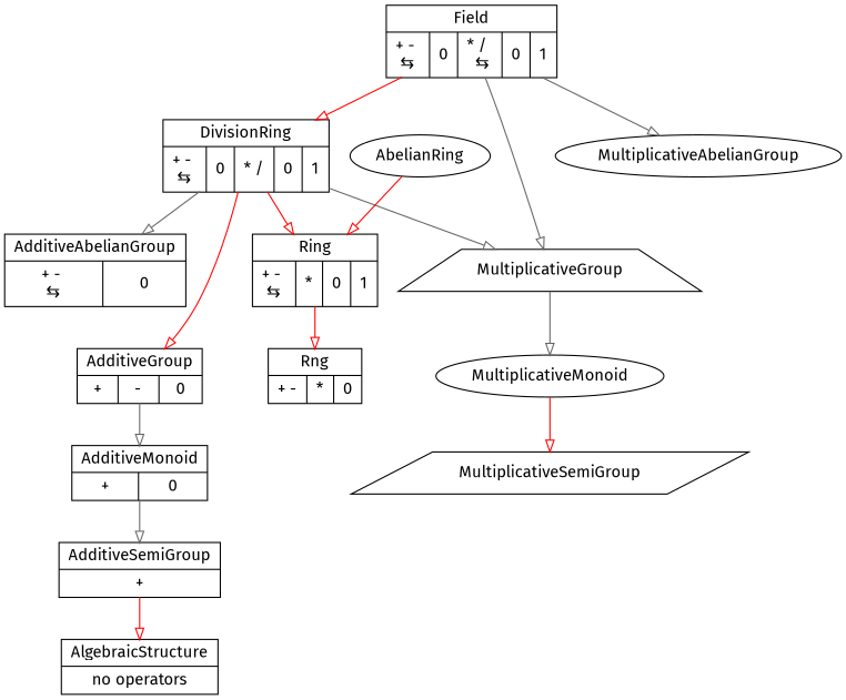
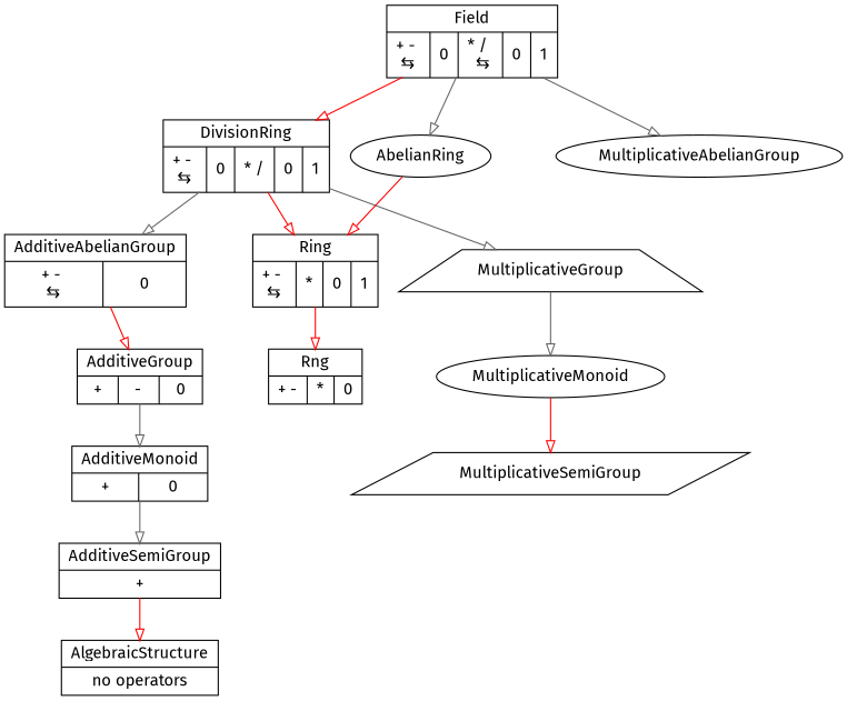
  digraph {
    fontname="Fira Sans"
    node [fontname="Fira Sans" shape=record]
    edge [arrowhead=empty color=red fontname="Fira Sans"]
    n1 [label="{AlgebraicStructure|no operators}"]
    n2 [label="{AdditiveSemiGroup|+}"]
    n3 [label="{AdditiveMonoid|{ + |  0 }}"]
    n4 [label="{AdditiveGroup|{ + | - |  0 }}"]
    n5 [label="{AdditiveAbelianGroup|{ + - \n⇆  | 0 }}"]
    n6 [label="{Rng|{ + - | * | 0 }}"]
    MultiplicativeSemiGroup [shape=parallelogram]
    n8 [label="{Ring|{ + - \n⇆ | * | 0 | 1 }}"]
    n9 [label="{DivisionRing|{ + - \n⇆ | 0 | * / | 0 | 1 }}"]
    MultiplicativeGroup [shape=trapezium]
    MultiplicativeMonoid [shape=ellipse]
    MultiplicativeAbelianGroup [shape=ellipse]
    n13 [label="{Field|{ + - \n⇆ | 0 | * / \n ⇆ | 0 | 1 }}"]
    AbelianRing [shape=ellipse]
    n2 -> n1
    n3 -> n2 [color=gray40]
    n4 -> n3 [color=gray40]
-   n9 -> n4
+   n5 -> n4
    n8 -> n6
    n9 -> n5 [color=gray40]
    n9 -> n8
    n9 -> MultiplicativeGroup [color=gray40]
    MultiplicativeGroup -> MultiplicativeMonoid [color=gray40]
    MultiplicativeMonoid -> MultiplicativeSemiGroup
    n13 -> n9
    n13 -> MultiplicativeAbelianGroup [color=gray40]
-   n13 -> MultiplicativeGroup [color=gray40]
+   n13 -> AbelianRing [color=gray40]
    AbelianRing -> n8
  }
